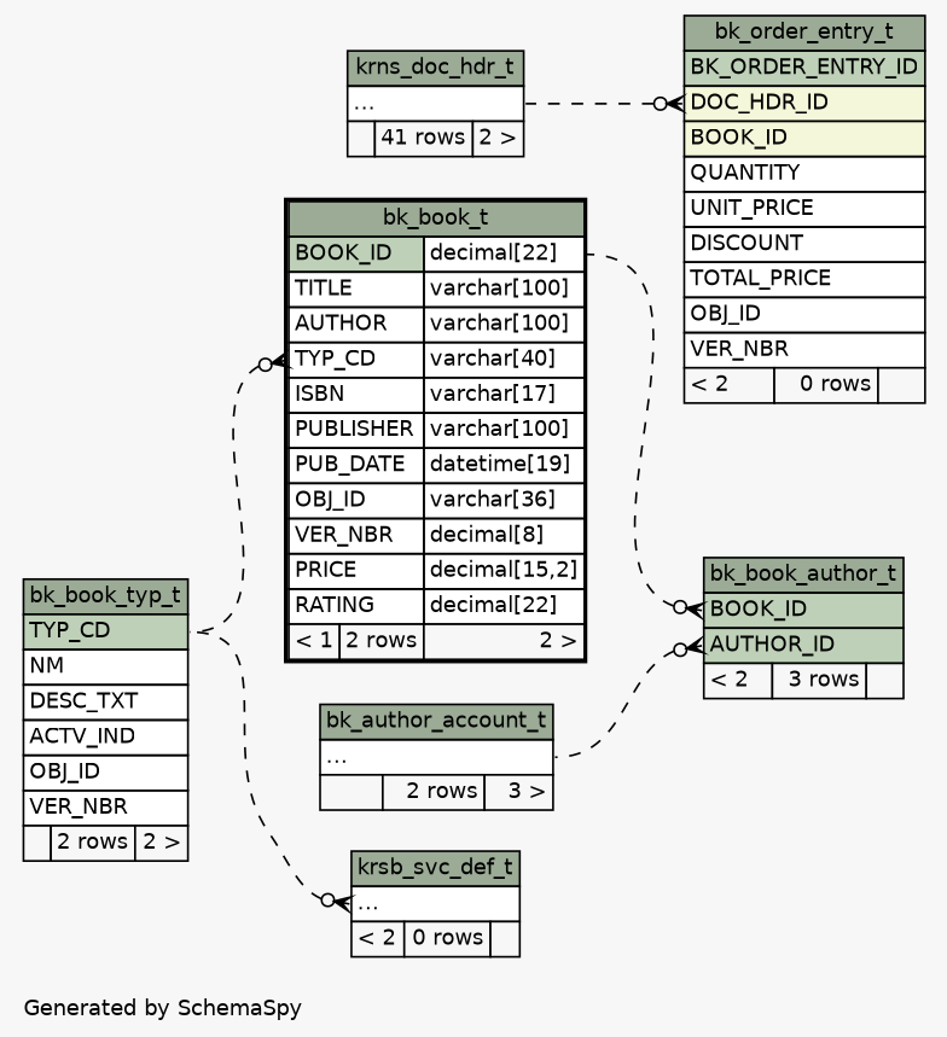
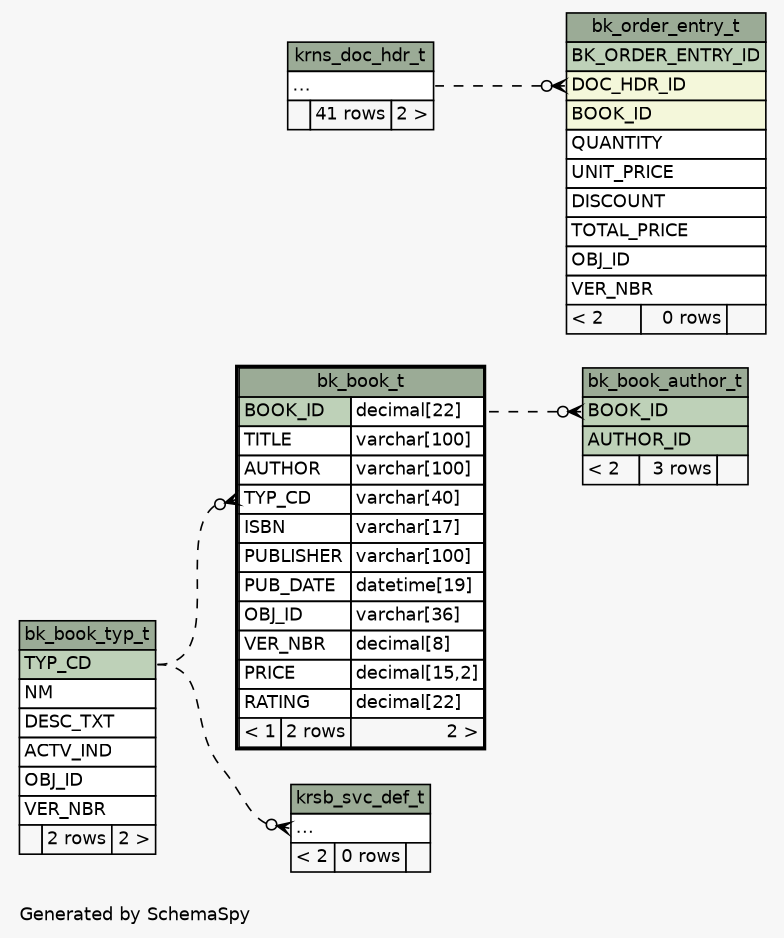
  digraph {
    bgcolor="#f7f7f7"
    fontname=Helvetica
    fontsize=11
    label="\nGenerated by SchemaSpy"
    labeljust=l
    nodesep=0.18
    rankdir=RL
    ranksep=0.46
    node [fontname=Helvetica fontsize=11 shape=plaintext]
    edge [arrowhead=none arrowsize=0.8 arrowtail=crowodot dir=back headport="elipses:e" style=dashed]
    n1 [label=<     <TABLE BORDER="0" CELLBORDER="1" CELLSPACING="0" BGCOLOR="#ffffff">       <TR><TD COLSPAN="3" BGCOLOR="#9bab96" ALIGN="CENTER">bk_book_author_t</TD></TR>       <TR><TD PORT="BOOK_ID" COLSPAN="3" BGCOLOR="#bed1b8" ALIGN="LEFT">BOOK_ID</TD></TR>       <TR><TD PORT="AUTHOR_ID" COLSPAN="3" BGCOLOR="#bed1b8" ALIGN="LEFT">AUTHOR_ID</TD></TR>       <TR><TD ALIGN="LEFT" BGCOLOR="#f7f7f7">&lt; 2</TD><TD ALIGN="RIGHT" BGCOLOR="#f7f7f7">3 rows</TD><TD ALIGN="RIGHT" BGCOLOR="#f7f7f7">  </TD></TR>     </TABLE>>]
-   n2 [label=<     <TABLE BORDER="0" CELLBORDER="1" CELLSPACING="0" BGCOLOR="#ffffff">       <TR><TD COLSPAN="3" BGCOLOR="#9bab96" ALIGN="CENTER">bk_author_account_t</TD></TR>       <TR><TD PORT="elipses" COLSPAN="3" ALIGN="LEFT">...</TD></TR>       <TR><TD ALIGN="LEFT" BGCOLOR="#f7f7f7">  </TD><TD ALIGN="RIGHT" BGCOLOR="#f7f7f7">2 rows</TD><TD ALIGN="RIGHT" BGCOLOR="#f7f7f7">3 &gt;</TD></TR>     </TABLE>>]
    n3 [label=<     <TABLE BORDER="2" CELLBORDER="1" CELLSPACING="0" BGCOLOR="#ffffff">       <TR><TD COLSPAN="3" BGCOLOR="#9bab96" ALIGN="CENTER">bk_book_t</TD></TR>       <TR><TD PORT="BOOK_ID" COLSPAN="2" BGCOLOR="#bed1b8" ALIGN="LEFT">BOOK_ID</TD><TD PORT="BOOK_ID.type" ALIGN="LEFT">decimal[22]</TD></TR>       <TR><TD PORT="TITLE" COLSPAN="2" ALIGN="LEFT">TITLE</TD><TD PORT="TITLE.type" ALIGN="LEFT">varchar[100]</TD></TR>       <TR><TD PORT="AUTHOR" COLSPAN="2" ALIGN="LEFT">AUTHOR</TD><TD PORT="AUTHOR.type" ALIGN="LEFT">varchar[100]</TD></TR>       <TR><TD PORT="TYP_CD" COLSPAN="2" ALIGN="LEFT">TYP_CD</TD><TD PORT="TYP_CD.type" ALIGN="LEFT">varchar[40]</TD></TR>       <TR><TD PORT="ISBN" COLSPAN="2" ALIGN="LEFT">ISBN</TD><TD PORT="ISBN.type" ALIGN="LEFT">varchar[17]</TD></TR>       <TR><TD PORT="PUBLISHER" COLSPAN="2" ALIGN="LEFT">PUBLISHER</TD><TD PORT="PUBLISHER.type" ALIGN="LEFT">varchar[100]</TD></TR>       <TR><TD PORT="PUB_DATE" COLSPAN="2" ALIGN="LEFT">PUB_DATE</TD><TD PORT="PUB_DATE.type" ALIGN="LEFT">datetime[19]</TD></TR>       <TR><TD PORT="OBJ_ID" COLSPAN="2" ALIGN="LEFT">OBJ_ID</TD><TD PORT="OBJ_ID.type" ALIGN="LEFT">varchar[36]</TD></TR>       <TR><TD PORT="VER_NBR" COLSPAN="2" ALIGN="LEFT">VER_NBR</TD><TD PORT="VER_NBR.type" ALIGN="LEFT">decimal[8]</TD></TR>       <TR><TD PORT="PRICE" COLSPAN="2" ALIGN="LEFT">PRICE</TD><TD PORT="PRICE.type" ALIGN="LEFT">decimal[15,2]</TD></TR>       <TR><TD PORT="RATING" COLSPAN="2" ALIGN="LEFT">RATING</TD><TD PORT="RATING.type" ALIGN="LEFT">decimal[22]</TD></TR>       <TR><TD ALIGN="LEFT" BGCOLOR="#f7f7f7">&lt; 1</TD><TD ALIGN="RIGHT" BGCOLOR="#f7f7f7">2 rows</TD><TD ALIGN="RIGHT" BGCOLOR="#f7f7f7">2 &gt;</TD></TR>     </TABLE>>]
    n4 [label=<     <TABLE BORDER="0" CELLBORDER="1" CELLSPACING="0" BGCOLOR="#ffffff">       <TR><TD COLSPAN="3" BGCOLOR="#9bab96" ALIGN="CENTER">bk_book_typ_t</TD></TR>       <TR><TD PORT="TYP_CD" COLSPAN="3" BGCOLOR="#bed1b8" ALIGN="LEFT">TYP_CD</TD></TR>       <TR><TD PORT="NM" COLSPAN="3" ALIGN="LEFT">NM</TD></TR>       <TR><TD PORT="DESC_TXT" COLSPAN="3" ALIGN="LEFT">DESC_TXT</TD></TR>       <TR><TD PORT="ACTV_IND" COLSPAN="3" ALIGN="LEFT">ACTV_IND</TD></TR>       <TR><TD PORT="OBJ_ID" COLSPAN="3" ALIGN="LEFT">OBJ_ID</TD></TR>       <TR><TD PORT="VER_NBR" COLSPAN="3" ALIGN="LEFT">VER_NBR</TD></TR>       <TR><TD ALIGN="LEFT" BGCOLOR="#f7f7f7">  </TD><TD ALIGN="RIGHT" BGCOLOR="#f7f7f7">2 rows</TD><TD ALIGN="RIGHT" BGCOLOR="#f7f7f7">2 &gt;</TD></TR>     </TABLE>>]
    n5 [label=<     <TABLE BORDER="0" CELLBORDER="1" CELLSPACING="0" BGCOLOR="#ffffff">       <TR><TD COLSPAN="3" BGCOLOR="#9bab96" ALIGN="CENTER">bk_order_entry_t</TD></TR>       <TR><TD PORT="BK_ORDER_ENTRY_ID" COLSPAN="3" BGCOLOR="#bed1b8" ALIGN="LEFT">BK_ORDER_ENTRY_ID</TD></TR>       <TR><TD PORT="DOC_HDR_ID" COLSPAN="3" BGCOLOR="#f4f7da" ALIGN="LEFT">DOC_HDR_ID</TD></TR>       <TR><TD PORT="BOOK_ID" COLSPAN="3" BGCOLOR="#f4f7da" ALIGN="LEFT">BOOK_ID</TD></TR>       <TR><TD PORT="QUANTITY" COLSPAN="3" ALIGN="LEFT">QUANTITY</TD></TR>       <TR><TD PORT="UNIT_PRICE" COLSPAN="3" ALIGN="LEFT">UNIT_PRICE</TD></TR>       <TR><TD PORT="DISCOUNT" COLSPAN="3" ALIGN="LEFT">DISCOUNT</TD></TR>       <TR><TD PORT="TOTAL_PRICE" COLSPAN="3" ALIGN="LEFT">TOTAL_PRICE</TD></TR>       <TR><TD PORT="OBJ_ID" COLSPAN="3" ALIGN="LEFT">OBJ_ID</TD></TR>       <TR><TD PORT="VER_NBR" COLSPAN="3" ALIGN="LEFT">VER_NBR</TD></TR>       <TR><TD ALIGN="LEFT" BGCOLOR="#f7f7f7">&lt; 2</TD><TD ALIGN="RIGHT" BGCOLOR="#f7f7f7">0 rows</TD><TD ALIGN="RIGHT" BGCOLOR="#f7f7f7">  </TD></TR>     </TABLE>>]
    n6 [label=<     <TABLE BORDER="0" CELLBORDER="1" CELLSPACING="0" BGCOLOR="#ffffff">       <TR><TD COLSPAN="3" BGCOLOR="#9bab96" ALIGN="CENTER">krns_doc_hdr_t</TD></TR>       <TR><TD PORT="elipses" COLSPAN="3" ALIGN="LEFT">...</TD></TR>       <TR><TD ALIGN="LEFT" BGCOLOR="#f7f7f7">  </TD><TD ALIGN="RIGHT" BGCOLOR="#f7f7f7">41 rows</TD><TD ALIGN="RIGHT" BGCOLOR="#f7f7f7">2 &gt;</TD></TR>     </TABLE>>]
    n7 [label=<     <TABLE BORDER="0" CELLBORDER="1" CELLSPACING="0" BGCOLOR="#ffffff">       <TR><TD COLSPAN="3" BGCOLOR="#9bab96" ALIGN="CENTER">krsb_svc_def_t</TD></TR>       <TR><TD PORT="elipses" COLSPAN="3" ALIGN="LEFT">...</TD></TR>       <TR><TD ALIGN="LEFT" BGCOLOR="#f7f7f7">&lt; 2</TD><TD ALIGN="RIGHT" BGCOLOR="#f7f7f7">0 rows</TD><TD ALIGN="RIGHT" BGCOLOR="#f7f7f7">  </TD></TR>     </TABLE>>]
-   n1 -> n2 [tailport="AUTHOR_ID:w"]
    n1 -> n3 [headport="BOOK_ID.type:e" tailport="BOOK_ID:w"]
    n3 -> n4 [headport="TYP_CD:e" tailport="TYP_CD:w"]
    n5 -> n6 [tailport="DOC_HDR_ID:w"]
    n7 -> n4 [headport="TYP_CD:e" tailport="elipses:w"]
  }
